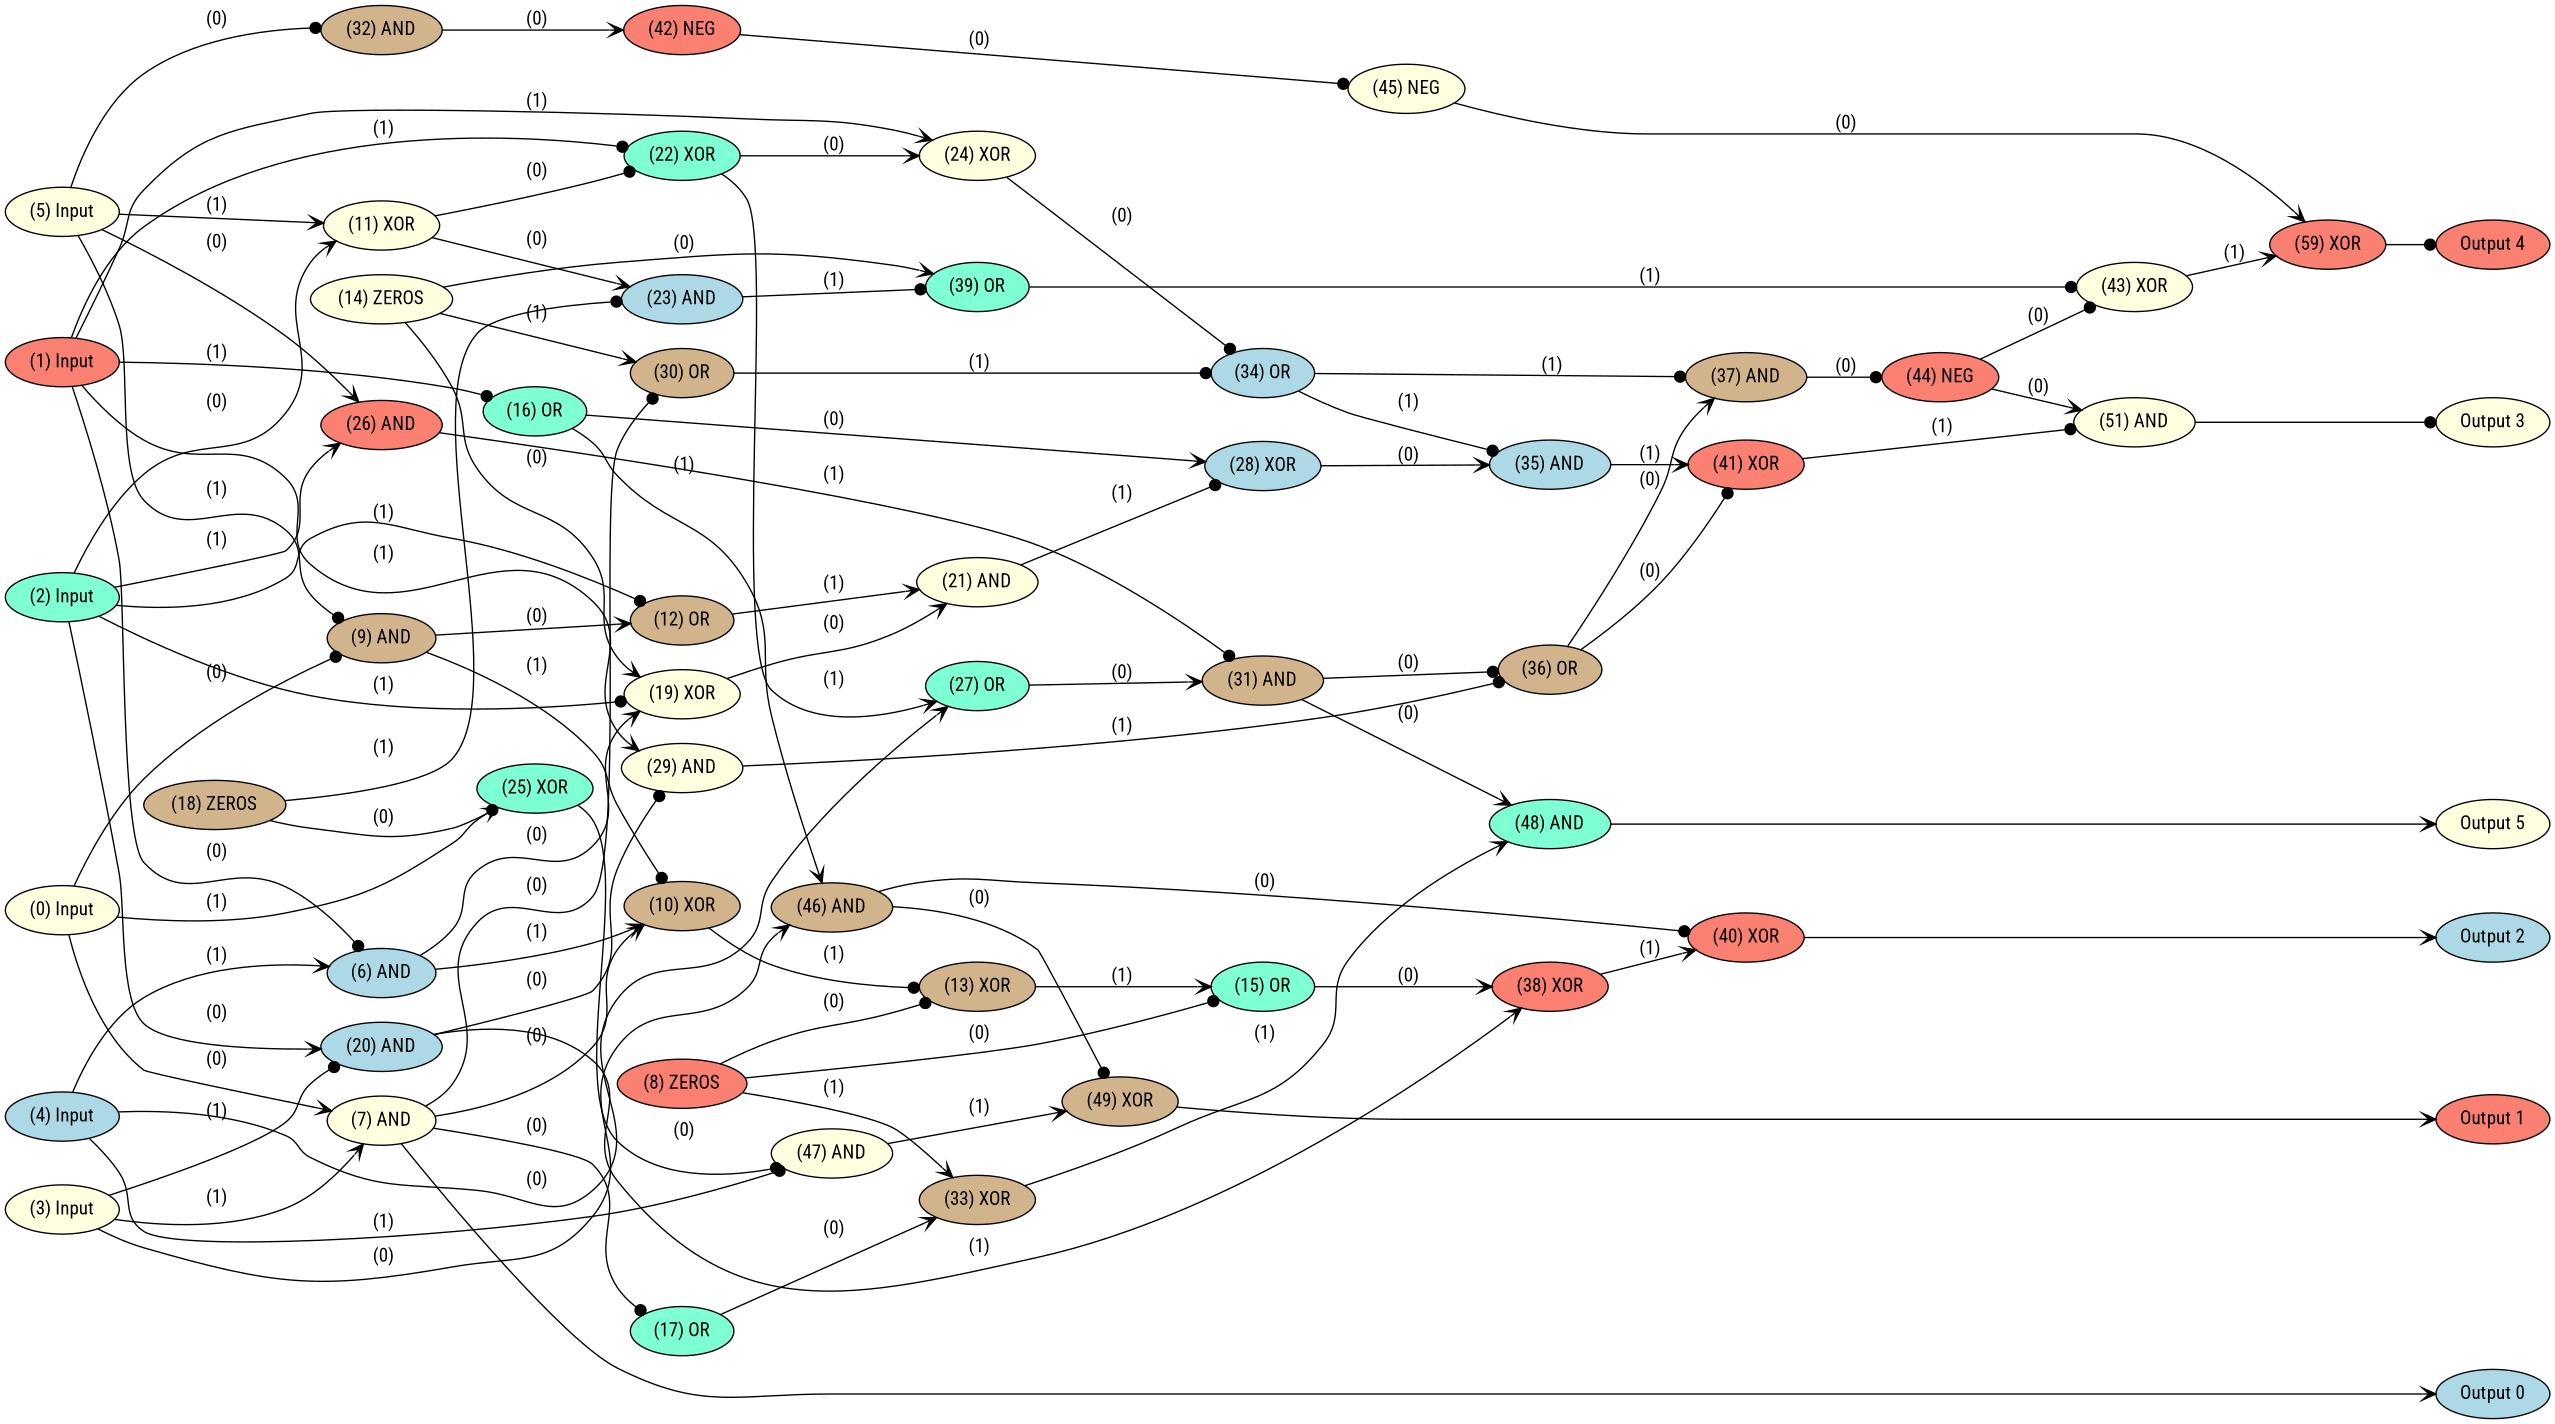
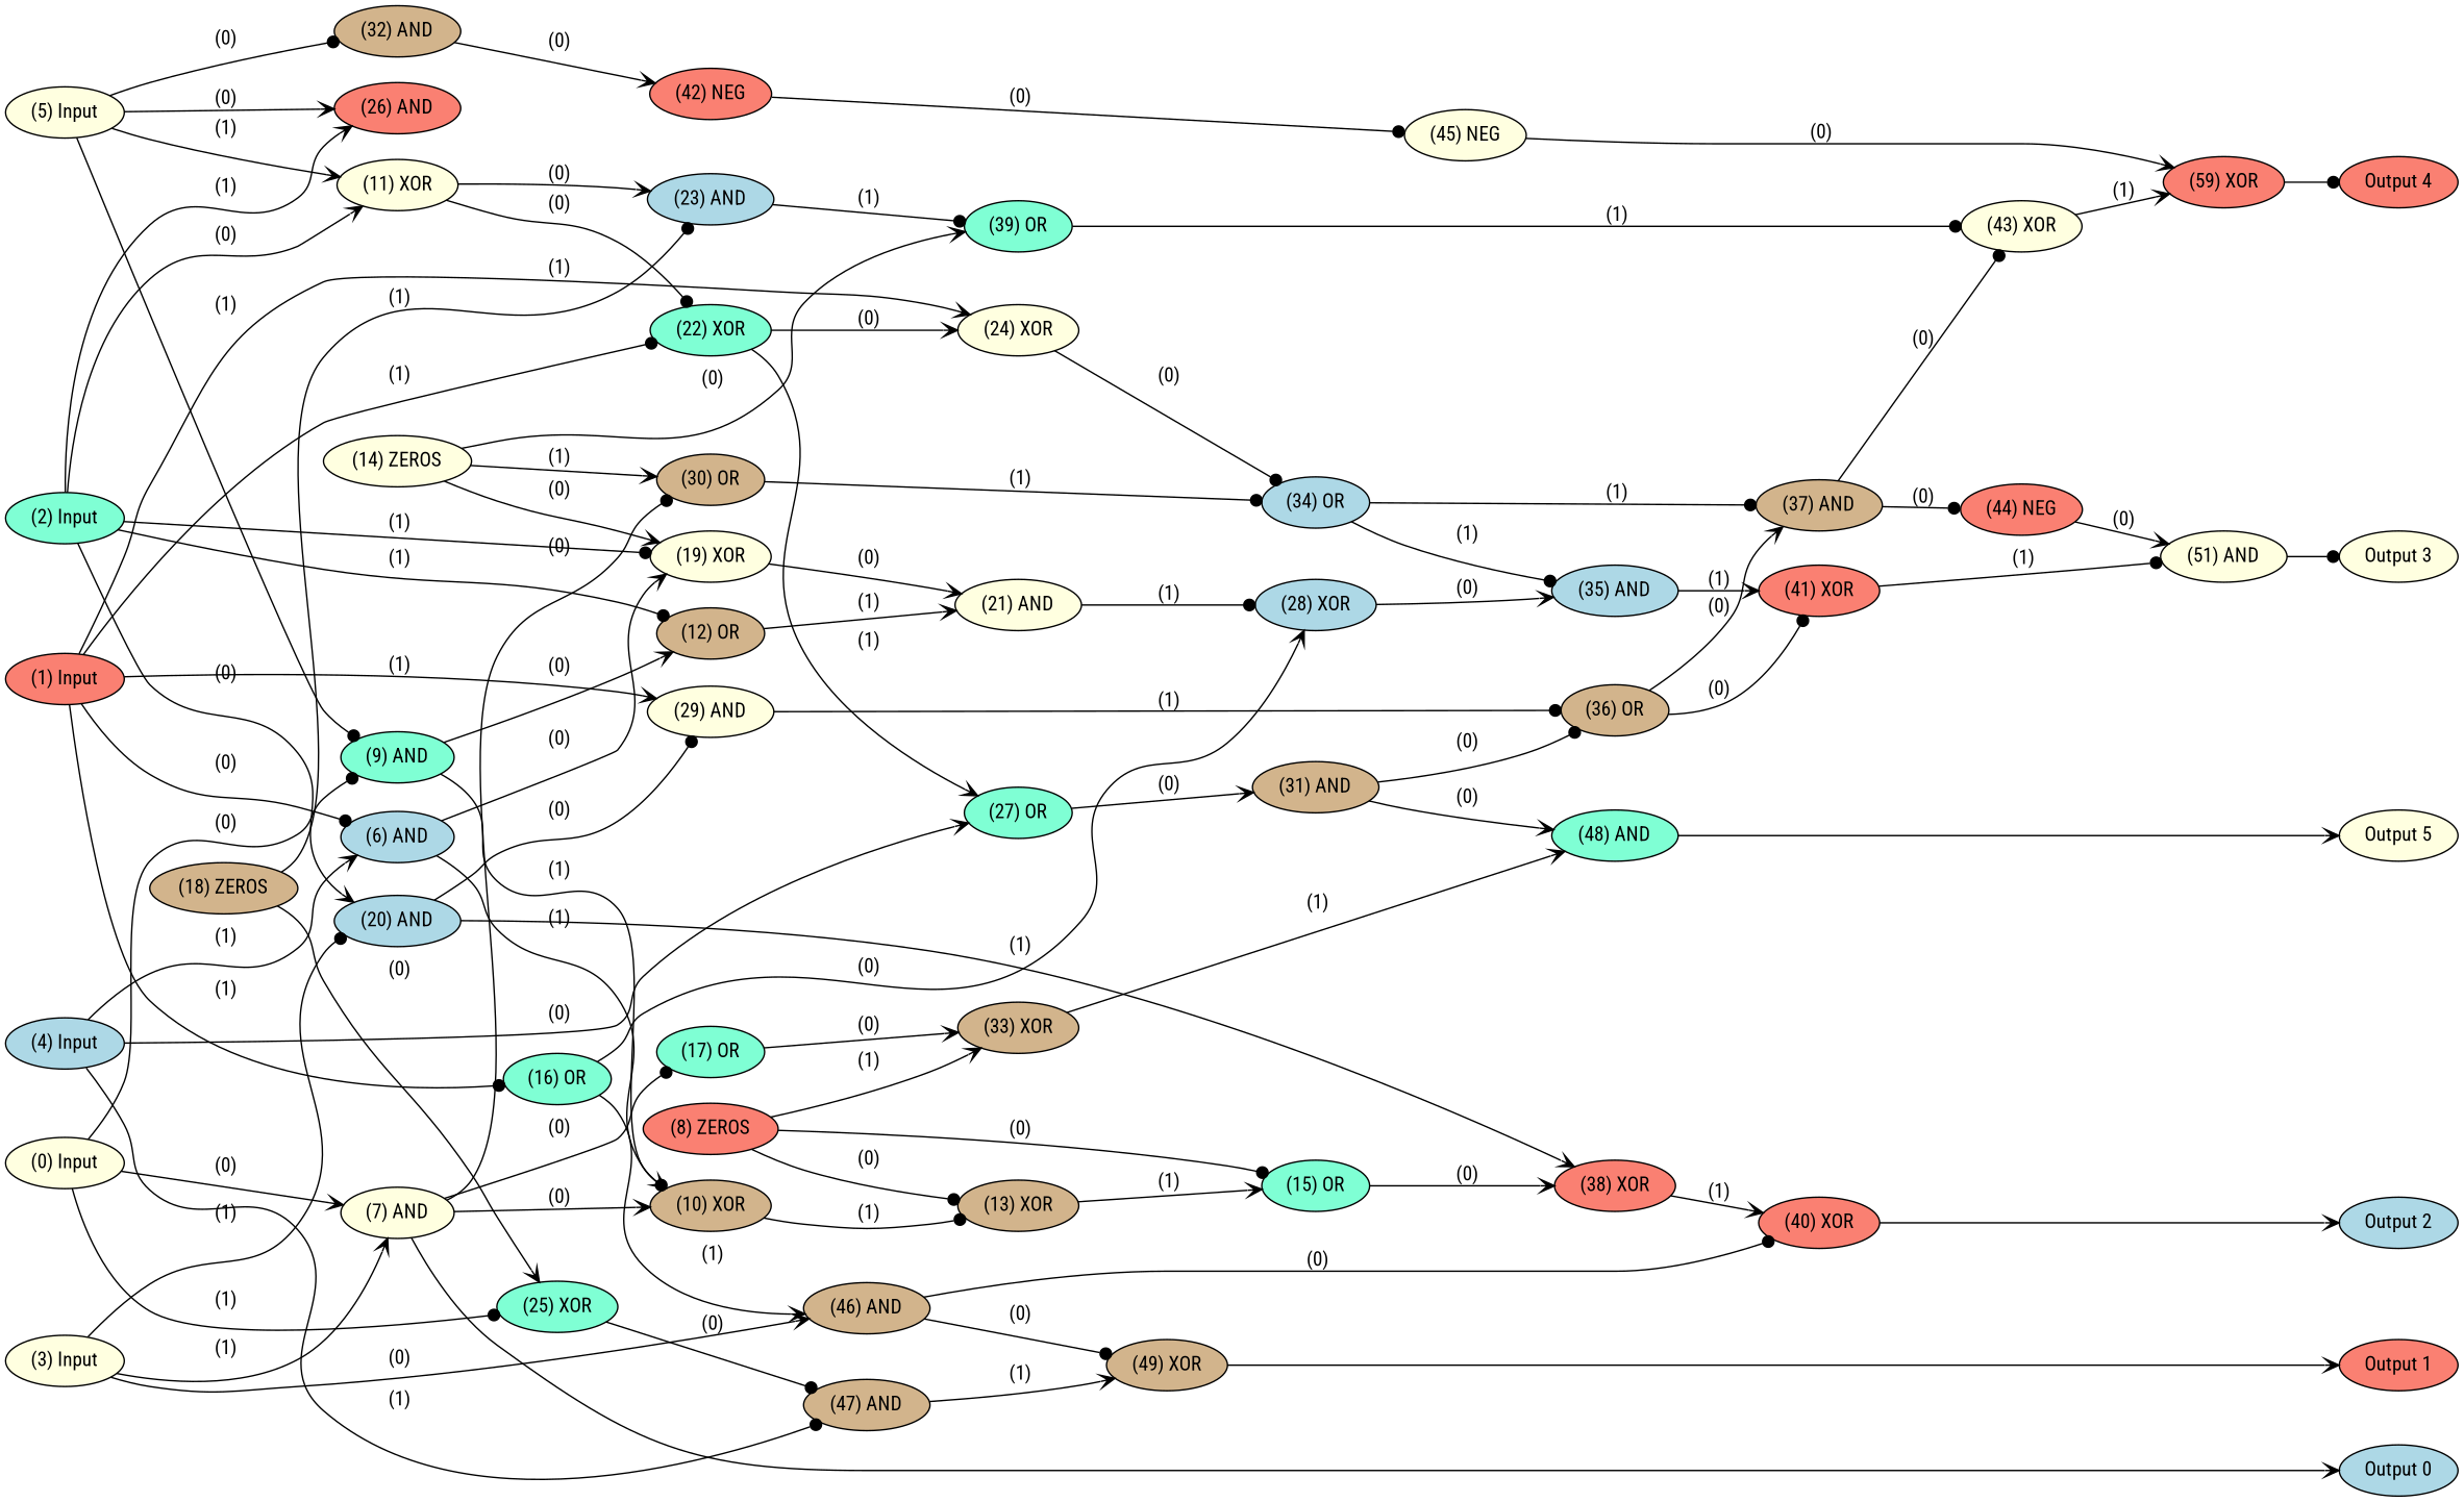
  digraph {
    fontname="Roboto Condensed"
    rankdir=LR
    node [color=black fillcolor=lightyellow fontcolor=black fontname="Roboto Condensed" labelfontcolor=black style=filled]
    edge [arrowhead=vee bold=true color=black fontcolor=black fontname="Roboto Condensed" labelfontcolor=black]
    n1 [label="(0) Input"]
    n2 [fillcolor=salmon label="(1) Input"]
    n3 [fillcolor=aquamarine label="(2) Input"]
    n4 [label="(3) Input"]
    n5 [fillcolor=lightblue label="(4) Input"]
    n6 [label="(5) Input"]
    n7 [fillcolor=lightblue label="Output 0"]
    n8 [fillcolor=salmon label="Output 1"]
    n9 [fillcolor=lightblue label="Output 2"]
    n10 [label="Output 3"]
    n11 [fillcolor=salmon label="Output 4"]
    n12 [label="Output 5"]
    n13 [label="(7) AND"]
-   n14 [fillcolor=tan label="(9) AND"]
+   n14 [fillcolor=aquamarine label="(9) AND"]
    n15 [fillcolor=aquamarine label="(25) XOR"]
    n16 [fillcolor=lightblue label="(6) AND"]
    n17 [fillcolor=aquamarine label="(16) OR"]
    n18 [fillcolor=aquamarine label="(22) XOR"]
    n19 [label="(24) XOR"]
    n20 [label="(29) AND"]
    n21 [label="(11) XOR"]
    n22 [fillcolor=tan label="(12) OR"]
    n23 [label="(19) XOR"]
    n24 [fillcolor=lightblue label="(20) AND"]
    n25 [fillcolor=salmon label="(26) AND"]
    n26 [fillcolor=tan label="(46) AND"]
    n27 [fillcolor=aquamarine label="(27) OR"]
-   n28 [label="(47) AND"]
+   n28 [fillcolor=tan label="(47) AND"]
    n29 [fillcolor=tan label="(32) AND"]
    n30 [fillcolor=aquamarine label="(17) OR"]
    n31 [fillcolor=tan label="(10) XOR"]
    n32 [fillcolor=tan label="(30) OR"]
    n33 [fillcolor=lightblue label="(28) XOR"]
    n34 [fillcolor=lightblue label="(34) OR"]
    n35 [fillcolor=tan label="(36) OR"]
    n36 [fillcolor=lightblue label="(23) AND"]
    n37 [label="(21) AND"]
    n38 [fillcolor=salmon label="(38) XOR"]
    n39 [fillcolor=tan label="(31) AND"]
    n40 [fillcolor=salmon label="(40) XOR"]
    n41 [fillcolor=tan label="(49) XOR"]
    n42 [fillcolor=salmon label="(42) NEG"]
    n43 [fillcolor=tan label="(33) XOR"]
    n44 [fillcolor=tan label="(13) XOR"]
    n45 [fillcolor=salmon label="(8) ZEROS"]
    n46 [fillcolor=aquamarine label="(15) OR"]
    n47 [fillcolor=aquamarine label="(48) AND"]
    n48 [fillcolor=aquamarine label="(39) OR"]
    n49 [label="(14) ZEROS"]
    n50 [label="(43) XOR"]
    n51 [fillcolor=lightblue label="(35) AND"]
    n52 [fillcolor=tan label="(18) ZEROS"]
    n53 [fillcolor=tan label="(37) AND"]
    n54 [fillcolor=salmon label="(41) XOR"]
    n55 [label="(45) NEG"]
    n56 [fillcolor=salmon label="(44) NEG"]
    n57 [label="(51) AND"]
    n58 [fillcolor=salmon label="(59) XOR"]
    subgraph sub_1 {
      rank=source
      n1
      n2
      n3
      n4
      n5
      n6
    }
    subgraph sub_2 {
      rank=max
      n7
      n8
      n9
      n10
      n11
      n12
    }
    n1 -> n13 [label=" (0)"]
    n1 -> n14 [arrowhead=dot label=" (0)"]
    n1 -> n15 [arrowhead=dot label=" (1)"]
    n2 -> n16 [arrowhead=dot label=" (0)"]
    n2 -> n17 [arrowhead=dot label=" (1)"]
    n2 -> n18 [arrowhead=dot label=" (1)"]
    n2 -> n19 [label=" (1)"]
    n2 -> n20 [label=" (1)"]
    n3 -> n21 [label=" (0)"]
    n3 -> n22 [arrowhead=dot label=" (1)"]
    n3 -> n23 [arrowhead=dot label=" (1)"]
    n3 -> n24 [label=" (0)"]
    n3 -> n25 [label=" (1)"]
    n4 -> n13 [label=" (1)"]
    n4 -> n24 [arrowhead=dot label=" (1)"]
    n4 -> n26 [label=" (0)"]
    n5 -> n16 [label=" (1)"]
    n5 -> n27 [label=" (0)"]
    n5 -> n28 [arrowhead=dot label=" (1)"]
    n6 -> n14 [arrowhead=dot label=" (1)"]
    n6 -> n21 [label=" (1)"]
    n6 -> n25 [label=" (0)"]
    n6 -> n29 [arrowhead=dot label=" (0)"]
    n13 -> n7
    n13 -> n30 [arrowhead=dot label=" (0)"]
    n13 -> n31 [label=" (0)"]
    n13 -> n32 [arrowhead=dot label=" (0)"]
    n14 -> n22 [label=" (0)"]
    n14 -> n31 [arrowhead=dot label=" (1)"]
    n15 -> n28 [arrowhead=dot label=" (0)"]
    n16 -> n23 [label=" (0)"]
    n16 -> n31 [label=" (1)"]
    n17 -> n26 [label=" (1)"]
    n17 -> n33 [label=" (0)"]
    n18 -> n19 [label=" (0)"]
    n18 -> n27 [label=" (1)"]
    n19 -> n34 [arrowhead=dot label=" (0)"]
    n20 -> n35 [arrowhead=dot label=" (1)"]
    n21 -> n18 [arrowhead=dot label=" (0)"]
    n21 -> n36 [label=" (0)"]
    n22 -> n37 [label=" (1)"]
    n23 -> n37 [label=" (0)"]
    n24 -> n20 [arrowhead=dot label=" (0)"]
    n24 -> n38 [label=" (1)"]
-   n25 -> n39 [arrowhead=dot label=" (1)"]
    n26 -> n40 [arrowhead=dot label=" (0)"]
    n26 -> n41 [arrowhead=dot label=" (0)"]
    n27 -> n39 [label=" (0)"]
    n28 -> n41 [label=" (1)"]
    n29 -> n42 [label=" (0)"]
    n30 -> n43 [label=" (0)"]
    n31 -> n44 [arrowhead=dot label=" (1)"]
    n32 -> n34 [arrowhead=dot label=" (1)"]
    n33 -> n51 [label=" (0)"]
    n34 -> n51 [arrowhead=dot label=" (1)"]
    n34 -> n53 [arrowhead=dot label=" (1)"]
    n35 -> n53 [label=" (0)"]
    n35 -> n54 [arrowhead=dot label=" (0)"]
    n36 -> n48 [arrowhead=dot label=" (1)"]
    n37 -> n33 [arrowhead=dot label=" (1)"]
    n38 -> n40 [label=" (1)"]
    n39 -> n35 [arrowhead=dot label=" (0)"]
    n39 -> n47 [label=" (0)"]
    n40 -> n9
    n41 -> n8
    n42 -> n55 [arrowhead=dot label=" (0)"]
    n43 -> n47 [label=" (1)"]
    n44 -> n46 [label=" (1)"]
    n45 -> n43 [label=" (1)"]
    n45 -> n44 [arrowhead=dot label=" (0)"]
    n45 -> n46 [arrowhead=dot label=" (0)"]
    n46 -> n38 [label=" (0)"]
    n47 -> n12
    n48 -> n50 [arrowhead=dot label=" (1)"]
    n49 -> n23 [label=" (0)"]
    n49 -> n32 [label=" (1)"]
    n49 -> n48 [label=" (0)"]
    n50 -> n58 [label=" (1)"]
    n51 -> n54 [label=" (1)"]
    n52 -> n15 [label=" (0)"]
    n52 -> n36 [arrowhead=dot label=" (1)"]
-   n56 -> n50 [arrowhead=dot label=" (0)"]
+   n53 -> n50 [arrowhead=dot label=" (0)"]
    n53 -> n56 [arrowhead=dot label=" (0)"]
    n54 -> n57 [arrowhead=dot label=" (1)"]
    n55 -> n58 [label=" (0)"]
    n56 -> n57 [label=" (0)"]
    n57 -> n10 [arrowhead=dot]
    n58 -> n11 [arrowhead=dot]
  }
